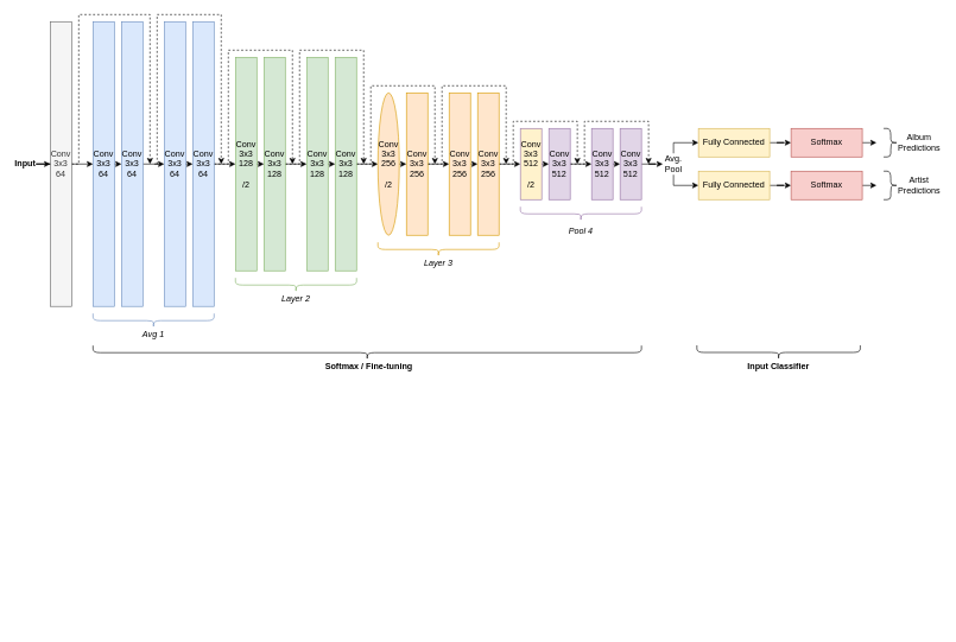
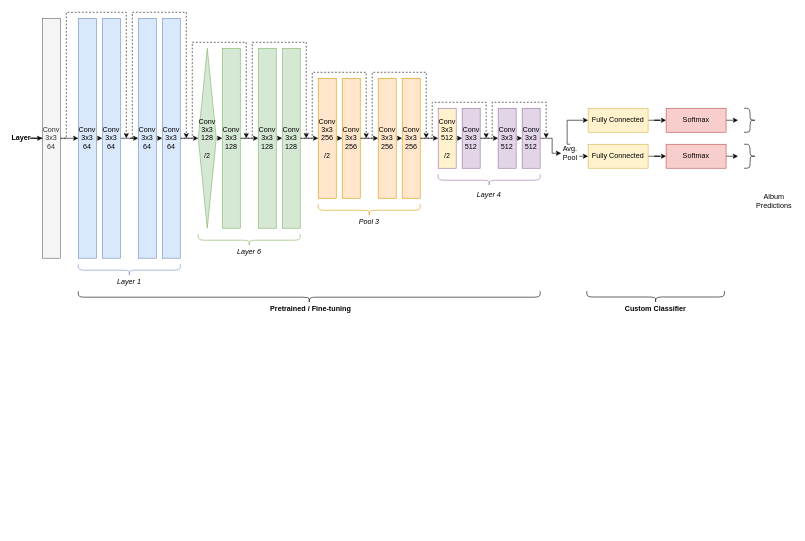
  <mxCell id="0" />
  <mxCell id="1" parent="0" />
  <mxCell id="2" style="edgeStyle=orthogonalEdgeStyle;rounded=0;orthogonalLoop=1;jettySize=auto;html=1;exitX=1;exitY=0.5;exitDx=0;exitDy=0;entryX=0;entryY=0.5;entryDx=0;entryDy=0;" edge="1" parent="1" source="4" target="8"><mxGeometry relative="1" as="geometry" /></mxCell>
  <mxCell id="3" style="edgeStyle=orthogonalEdgeStyle;rounded=0;orthogonalLoop=1;jettySize=auto;html=1;exitX=1;exitY=0.5;exitDx=0;exitDy=0;strokeWidth=1;dashed=1;" edge="1" parent="1" source="4"><mxGeometry relative="1" as="geometry"><mxPoint x="210" y="230" as="targetPoint" /><Array as="points"><mxPoint x="110" y="230" /><mxPoint x="110" y="20" /><mxPoint x="210" y="20" /><mxPoint x="210" y="230" /></Array></mxGeometry></mxCell>
  <mxCell id="4" value="&lt;div&gt;Conv&lt;/div&gt;&lt;div&gt;3x3&lt;/div&gt;&lt;div&gt;64&lt;/div&gt;" style="rounded=0;whiteSpace=wrap;html=1;fillColor=#f5f5f5;fontColor=#333333;strokeColor=#666666;" vertex="1" parent="1"><mxGeometry x="70" y="30" width="30" height="400" as="geometry" /></mxCell>
  <mxCell id="5" style="edgeStyle=orthogonalEdgeStyle;rounded=0;orthogonalLoop=1;jettySize=auto;html=1;entryX=0;entryY=0.5;entryDx=0;entryDy=0;" edge="1" parent="1" source="6" target="4"><mxGeometry relative="1" as="geometry" /></mxCell>
- <mxCell id="6" value="Input" style="text;html=1;align=center;verticalAlign=middle;whiteSpace=wrap;rounded=0;fontStyle=1" vertex="1" parent="1"><mxGeometry y="215" width="30" height="30" as="geometry" x="20" /></mxCell>
+ <mxCell id="6" value="Layer" style="text;html=1;align=center;verticalAlign=middle;whiteSpace=wrap;rounded=0;fontStyle=1" vertex="1" parent="1"><mxGeometry y="215" width="30" height="30" as="geometry" x="20" /></mxCell>
  <mxCell id="7" style="edgeStyle=orthogonalEdgeStyle;rounded=0;orthogonalLoop=1;jettySize=auto;html=1;exitX=1;exitY=0.5;exitDx=0;exitDy=0;entryX=0;entryY=0.5;entryDx=0;entryDy=0;" edge="1" parent="1" source="8" target="11"><mxGeometry relative="1" as="geometry" /></mxCell>
  <mxCell id="8" value="&lt;div&gt;Conv&lt;/div&gt;&lt;div&gt;3x3&lt;/div&gt;&lt;div&gt;64&lt;/div&gt;" style="rounded=0;whiteSpace=wrap;html=1;fillColor=#dae8fc;strokeColor=#6c8ebf;" vertex="1" parent="1"><mxGeometry x="130" y="30" width="30" height="400" as="geometry" /></mxCell>
  <mxCell id="9" style="edgeStyle=orthogonalEdgeStyle;rounded=0;orthogonalLoop=1;jettySize=auto;html=1;exitX=1;exitY=0.5;exitDx=0;exitDy=0;entryX=0;entryY=0.5;entryDx=0;entryDy=0;" edge="1" parent="1" source="11" target="13"><mxGeometry relative="1" as="geometry" /></mxCell>
  <mxCell id="10" style="edgeStyle=orthogonalEdgeStyle;rounded=0;orthogonalLoop=1;jettySize=auto;html=1;strokeWidth=1;dashed=1;startArrow=baseDash;startFill=0;" edge="1" parent="1"><mxGeometry relative="1" as="geometry"><mxPoint x="220" y="230" as="sourcePoint" /><mxPoint x="310" y="230" as="targetPoint" /><Array as="points"><mxPoint x="220" y="230" /><mxPoint x="220" y="20" /><mxPoint x="310" y="20" /><mxPoint x="310" y="230" /></Array></mxGeometry></mxCell>
  <mxCell id="11" value="&lt;div&gt;Conv&lt;/div&gt;&lt;div&gt;3x3&lt;/div&gt;&lt;div&gt;64&lt;/div&gt;" style="rounded=0;whiteSpace=wrap;html=1;fillColor=#dae8fc;strokeColor=#6c8ebf;" vertex="1" parent="1"><mxGeometry x="170" y="30" width="30" height="400" as="geometry" /></mxCell>
  <mxCell id="12" style="edgeStyle=orthogonalEdgeStyle;rounded=0;orthogonalLoop=1;jettySize=auto;html=1;exitX=1;exitY=0.5;exitDx=0;exitDy=0;entryX=0;entryY=0.5;entryDx=0;entryDy=0;" edge="1" parent="1" source="13" target="16"><mxGeometry relative="1" as="geometry" /></mxCell>
  <mxCell id="13" value="&lt;div&gt;Conv&lt;/div&gt;&lt;div&gt;3x3&lt;/div&gt;&lt;div&gt;64&lt;/div&gt;" style="rounded=0;whiteSpace=wrap;html=1;fillColor=#dae8fc;strokeColor=#6c8ebf;" vertex="1" parent="1"><mxGeometry x="230" y="30" width="30" height="400" as="geometry" /></mxCell>
  <mxCell id="14" style="edgeStyle=orthogonalEdgeStyle;rounded=0;orthogonalLoop=1;jettySize=auto;html=1;exitX=1;exitY=0.5;exitDx=0;exitDy=0;entryX=0;entryY=0.5;entryDx=0;entryDy=0;" edge="1" parent="1" source="16" target="18"><mxGeometry relative="1" as="geometry" /></mxCell>
  <mxCell id="15" style="edgeStyle=orthogonalEdgeStyle;rounded=0;orthogonalLoop=1;jettySize=auto;html=1;exitX=1;exitY=0.5;exitDx=0;exitDy=0;strokeWidth=1;dashed=1;" edge="1" parent="1" source="16"><mxGeometry relative="1" as="geometry"><mxPoint x="410" y="230" as="targetPoint" /><Array as="points"><mxPoint x="320" y="230" /><mxPoint x="320" y="70" /><mxPoint x="410" y="70" /><mxPoint x="410" y="230" /></Array></mxGeometry></mxCell>
  <mxCell id="16" value="&lt;div&gt;Conv&lt;/div&gt;&lt;div&gt;3x3&lt;/div&gt;&lt;div&gt;64&lt;/div&gt;" style="rounded=0;whiteSpace=wrap;html=1;fillColor=#dae8fc;strokeColor=#6c8ebf;" vertex="1" parent="1"><mxGeometry x="270" y="30" width="30" height="400" as="geometry" /></mxCell>
  <mxCell id="17" style="edgeStyle=orthogonalEdgeStyle;rounded=0;orthogonalLoop=1;jettySize=auto;html=1;exitX=1;exitY=0.5;exitDx=0;exitDy=0;entryX=0;entryY=0.5;entryDx=0;entryDy=0;" edge="1" parent="1" source="18" target="21"><mxGeometry relative="1" as="geometry" /></mxCell>
- <mxCell id="18" value="&lt;div&gt;Conv&lt;/div&gt;&lt;div&gt;3x3&lt;/div&gt;&lt;div&gt;128&lt;/div&gt;&lt;div&gt;&lt;br&gt;&lt;/div&gt;&lt;div&gt;/2&lt;/div&gt;" style="rounded=0;whiteSpace=wrap;html=1;fillColor=#d5e8d4;strokeColor=#82b366;" vertex="1" parent="1"><mxGeometry x="330" y="80" width="30" height="300" as="geometry" /></mxCell>
+ <mxCell id="18" value="&lt;div&gt;Conv&lt;/div&gt;&lt;div&gt;3x3&lt;/div&gt;&lt;div&gt;128&lt;/div&gt;&lt;div&gt;&lt;br&gt;&lt;/div&gt;&lt;div&gt;/2&lt;/div&gt;" style="rhombus;whiteSpace=wrap;html=1;fillColor=#d5e8d4;strokeColor=#82b366;" vertex="1" parent="1"><mxGeometry x="330" y="80" width="30" height="300" as="geometry" /></mxCell>
  <mxCell id="19" style="edgeStyle=orthogonalEdgeStyle;rounded=0;orthogonalLoop=1;jettySize=auto;html=1;exitX=1;exitY=0.5;exitDx=0;exitDy=0;entryX=0;entryY=0.5;entryDx=0;entryDy=0;" edge="1" parent="1" source="21" target="23"><mxGeometry relative="1" as="geometry" /></mxCell>
  <mxCell id="20" style="edgeStyle=orthogonalEdgeStyle;rounded=0;orthogonalLoop=1;jettySize=auto;html=1;exitX=1;exitY=0.5;exitDx=0;exitDy=0;dashed=1;" edge="1" parent="1" source="21"><mxGeometry relative="1" as="geometry"><mxPoint x="510" y="230" as="targetPoint" /><Array as="points"><mxPoint x="420" y="230" /><mxPoint x="420" y="70" /><mxPoint x="510" y="70" /><mxPoint x="510" y="230" /></Array></mxGeometry></mxCell>
  <mxCell id="21" value="&lt;br&gt;&lt;div&gt;Conv&lt;/div&gt;&lt;div&gt;3x3&lt;/div&gt;&lt;div&gt;128&lt;/div&gt;&lt;div&gt;&lt;br&gt;&lt;/div&gt;" style="rounded=0;whiteSpace=wrap;html=1;fillColor=#d5e8d4;strokeColor=#82b366;" vertex="1" parent="1"><mxGeometry x="370" y="80" width="30" height="300" as="geometry" /></mxCell>
  <mxCell id="22" style="edgeStyle=orthogonalEdgeStyle;rounded=0;orthogonalLoop=1;jettySize=auto;html=1;exitX=1;exitY=0.5;exitDx=0;exitDy=0;entryX=0;entryY=0.5;entryDx=0;entryDy=0;" edge="1" parent="1" source="23" target="26"><mxGeometry relative="1" as="geometry" /></mxCell>
  <mxCell id="23" value="&lt;br&gt;&lt;div&gt;Conv&lt;/div&gt;&lt;div&gt;3x3&lt;/div&gt;&lt;div&gt;128&lt;/div&gt;&lt;div&gt;&lt;br&gt;&lt;/div&gt;" style="rounded=0;whiteSpace=wrap;html=1;fillColor=#d5e8d4;strokeColor=#82b366;" vertex="1" parent="1"><mxGeometry x="430" y="80" width="30" height="300" as="geometry" /></mxCell>
  <mxCell id="24" style="edgeStyle=orthogonalEdgeStyle;rounded=0;orthogonalLoop=1;jettySize=auto;html=1;exitX=1;exitY=0.5;exitDx=0;exitDy=0;entryX=0;entryY=0.5;entryDx=0;entryDy=0;" edge="1" parent="1" source="26" target="28"><mxGeometry relative="1" as="geometry" /></mxCell>
  <mxCell id="25" style="edgeStyle=orthogonalEdgeStyle;rounded=0;orthogonalLoop=1;jettySize=auto;html=1;exitX=1;exitY=0.5;exitDx=0;exitDy=0;dashed=1;" edge="1" parent="1" source="26"><mxGeometry relative="1" as="geometry"><mxPoint x="610" y="230" as="targetPoint" /><Array as="points"><mxPoint x="520" y="230" /><mxPoint x="520" y="120" /><mxPoint x="610" y="120" /><mxPoint x="610" y="230" /></Array></mxGeometry></mxCell>
  <mxCell id="26" value="&lt;br&gt;&lt;div&gt;Conv&lt;/div&gt;&lt;div&gt;3x3&lt;/div&gt;&lt;div&gt;128&lt;/div&gt;&lt;div&gt;&lt;br&gt;&lt;/div&gt;" style="rounded=0;whiteSpace=wrap;html=1;fillColor=#d5e8d4;strokeColor=#82b366;" vertex="1" parent="1"><mxGeometry x="470" y="80" width="30" height="300" as="geometry" /></mxCell>
  <mxCell id="27" style="edgeStyle=orthogonalEdgeStyle;rounded=0;orthogonalLoop=1;jettySize=auto;html=1;exitX=1;exitY=0.5;exitDx=0;exitDy=0;entryX=0;entryY=0.5;entryDx=0;entryDy=0;" edge="1" parent="1" source="28" target="31"><mxGeometry relative="1" as="geometry" /></mxCell>
- <mxCell id="28" value="&lt;div&gt;Conv&lt;/div&gt;&lt;div&gt;3x3&lt;/div&gt;&lt;div&gt;256&lt;/div&gt;&lt;div&gt;&lt;br&gt;&lt;/div&gt;&lt;div&gt;/2&lt;/div&gt;" style="ellipse;whiteSpace=wrap;html=1;fillColor=#ffe6cc;strokeColor=#d79b00;" vertex="1" parent="1"><mxGeometry x="530" y="130" width="30" height="200" as="geometry" /></mxCell>
+ <mxCell id="28" value="&lt;div&gt;Conv&lt;/div&gt;&lt;div&gt;3x3&lt;/div&gt;&lt;div&gt;256&lt;/div&gt;&lt;div&gt;&lt;br&gt;&lt;/div&gt;&lt;div&gt;/2&lt;/div&gt;" style="rounded=0;whiteSpace=wrap;html=1;fillColor=#ffe6cc;strokeColor=#d79b00;" vertex="1" parent="1"><mxGeometry x="530" y="130" width="30" height="200" as="geometry" /></mxCell>
  <mxCell id="29" style="edgeStyle=orthogonalEdgeStyle;rounded=0;orthogonalLoop=1;jettySize=auto;html=1;exitX=1;exitY=0.5;exitDx=0;exitDy=0;entryX=0;entryY=0.5;entryDx=0;entryDy=0;" edge="1" parent="1" source="31" target="33"><mxGeometry relative="1" as="geometry" /></mxCell>
  <mxCell id="30" style="edgeStyle=orthogonalEdgeStyle;rounded=0;orthogonalLoop=1;jettySize=auto;html=1;exitX=1;exitY=0.5;exitDx=0;exitDy=0;dashed=1;" edge="1" parent="1" source="31"><mxGeometry relative="1" as="geometry"><mxPoint x="710" y="230" as="targetPoint" /><Array as="points"><mxPoint x="620" y="230" /><mxPoint x="620" y="120" /><mxPoint x="710" y="120" /><mxPoint x="710" y="230" /></Array></mxGeometry></mxCell>
  <mxCell id="31" value="&lt;br&gt;&lt;div&gt;Conv&lt;/div&gt;&lt;div&gt;3x3&lt;/div&gt;&lt;div&gt;256&lt;/div&gt;&lt;div&gt;&lt;br&gt;&lt;/div&gt;" style="rounded=0;whiteSpace=wrap;html=1;fillColor=#ffe6cc;strokeColor=#d79b00;" vertex="1" parent="1"><mxGeometry x="570" y="130" width="30" height="200" as="geometry" /></mxCell>
  <mxCell id="32" style="edgeStyle=orthogonalEdgeStyle;rounded=0;orthogonalLoop=1;jettySize=auto;html=1;exitX=1;exitY=0.5;exitDx=0;exitDy=0;entryX=0;entryY=0.5;entryDx=0;entryDy=0;" edge="1" parent="1" source="33" target="36"><mxGeometry relative="1" as="geometry" /></mxCell>
  <mxCell id="33" value="&lt;br&gt;&lt;div&gt;Conv&lt;/div&gt;&lt;div&gt;3x3&lt;/div&gt;&lt;div&gt;256&lt;/div&gt;&lt;div&gt;&lt;br&gt;&lt;/div&gt;" style="rounded=0;whiteSpace=wrap;html=1;fillColor=#ffe6cc;strokeColor=#d79b00;" vertex="1" parent="1"><mxGeometry x="630" y="130" width="30" height="200" as="geometry" /></mxCell>
  <mxCell id="34" style="edgeStyle=orthogonalEdgeStyle;rounded=0;orthogonalLoop=1;jettySize=auto;html=1;exitX=1;exitY=0.5;exitDx=0;exitDy=0;entryX=0;entryY=0.5;entryDx=0;entryDy=0;" edge="1" parent="1" source="36" target="38"><mxGeometry relative="1" as="geometry" /></mxCell>
  <mxCell id="35" style="edgeStyle=orthogonalEdgeStyle;rounded=0;orthogonalLoop=1;jettySize=auto;html=1;exitX=1;exitY=0.5;exitDx=0;exitDy=0;dashed=1;" edge="1" parent="1" source="36"><mxGeometry relative="1" as="geometry"><mxPoint x="810" y="230" as="targetPoint" /><Array as="points"><mxPoint x="720" y="230" /><mxPoint x="720" y="170" /><mxPoint x="810" y="170" /><mxPoint x="810" y="230" /></Array></mxGeometry></mxCell>
  <mxCell id="36" value="&lt;br&gt;&lt;div&gt;Conv&lt;/div&gt;&lt;div&gt;3x3&lt;/div&gt;&lt;div&gt;256&lt;/div&gt;&lt;div&gt;&lt;br&gt;&lt;/div&gt;" style="rounded=0;whiteSpace=wrap;html=1;fillColor=#ffe6cc;strokeColor=#d79b00;" vertex="1" parent="1"><mxGeometry x="670" y="130" width="30" height="200" as="geometry" /></mxCell>
  <mxCell id="37" style="edgeStyle=orthogonalEdgeStyle;rounded=0;orthogonalLoop=1;jettySize=auto;html=1;exitX=1;exitY=0.5;exitDx=0;exitDy=0;entryX=0;entryY=0.5;entryDx=0;entryDy=0;" edge="1" parent="1" source="38" target="41"><mxGeometry relative="1" as="geometry" /></mxCell>
  <mxCell id="38" value="&lt;div&gt;Conv&lt;/div&gt;&lt;div&gt;3x3&lt;/div&gt;&lt;div&gt;512&lt;/div&gt;&lt;div&gt;&lt;br&gt;&lt;/div&gt;&lt;div&gt;/2&lt;/div&gt;" style="rounded=0;whiteSpace=wrap;html=1;fillColor=#fff2cc;strokeColor=#9673a6;" vertex="1" parent="1"><mxGeometry x="730" y="180" width="30" height="100" as="geometry" /></mxCell>
  <mxCell id="39" style="edgeStyle=orthogonalEdgeStyle;rounded=0;orthogonalLoop=1;jettySize=auto;html=1;exitX=1;exitY=0.5;exitDx=0;exitDy=0;entryX=0;entryY=0.5;entryDx=0;entryDy=0;" edge="1" parent="1" source="41" target="43"><mxGeometry relative="1" as="geometry" /></mxCell>
  <mxCell id="40" style="edgeStyle=orthogonalEdgeStyle;rounded=0;orthogonalLoop=1;jettySize=auto;html=1;dashed=1;" edge="1" parent="1" source="41"><mxGeometry relative="1" as="geometry"><mxPoint x="910" y="230" as="targetPoint" /><Array as="points"><mxPoint x="820" y="230" /><mxPoint x="820" y="170" /><mxPoint x="910" y="170" /><mxPoint x="910" y="230" /></Array></mxGeometry></mxCell>
  <mxCell id="41" value="&lt;br&gt;&lt;div&gt;Conv&lt;/div&gt;&lt;div&gt;3x3&lt;/div&gt;&lt;div&gt;512&lt;br&gt;&lt;br&gt;&lt;/div&gt;" style="rounded=0;whiteSpace=wrap;html=1;fillColor=#e1d5e7;strokeColor=#9673a6;" vertex="1" parent="1"><mxGeometry x="770" y="180" width="30" height="100" as="geometry" /></mxCell>
  <mxCell id="42" style="edgeStyle=orthogonalEdgeStyle;rounded=0;orthogonalLoop=1;jettySize=auto;html=1;exitX=1;exitY=0.5;exitDx=0;exitDy=0;entryX=0;entryY=0.5;entryDx=0;entryDy=0;" edge="1" parent="1" source="43" target="45"><mxGeometry relative="1" as="geometry" /></mxCell>
  <mxCell id="43" value="&lt;div&gt;Conv&lt;/div&gt;&lt;div&gt;3x3&lt;/div&gt;&lt;div&gt;512&lt;/div&gt;" style="rounded=0;whiteSpace=wrap;html=1;fillColor=#e1d5e7;strokeColor=#9673a6;" vertex="1" parent="1"><mxGeometry x="830" y="180" width="30" height="100" as="geometry" /></mxCell>
  <mxCell id="44" value="" style="edgeStyle=orthogonalEdgeStyle;rounded=0;orthogonalLoop=1;jettySize=auto;html=1;" edge="1" parent="1" source="45" target="48"><mxGeometry relative="1" as="geometry" /></mxCell>
  <mxCell id="45" value="&lt;br&gt;&lt;div&gt;Conv&lt;/div&gt;&lt;div&gt;3x3&lt;/div&gt;&lt;div&gt;512&lt;br&gt;&lt;br&gt;&lt;/div&gt;" style="rounded=0;whiteSpace=wrap;html=1;fillColor=#e1d5e7;strokeColor=#9673a6;" vertex="1" parent="1"><mxGeometry x="870" y="180" width="30" height="100" as="geometry" /></mxCell>
  <mxCell id="46" style="edgeStyle=orthogonalEdgeStyle;rounded=0;orthogonalLoop=1;jettySize=auto;html=1;exitX=0.5;exitY=0;exitDx=0;exitDy=0;entryX=0;entryY=0.5;entryDx=0;entryDy=0;" edge="1" parent="1" source="48" target="50"><mxGeometry relative="1" as="geometry"><Array as="points"><mxPoint x="945" y="200" /></Array></mxGeometry></mxCell>
  <mxCell id="47" style="edgeStyle=orthogonalEdgeStyle;rounded=0;orthogonalLoop=1;jettySize=auto;html=1;entryX=0;entryY=0.5;entryDx=0;entryDy=0;" edge="1" parent="1" source="48" target="66"><mxGeometry relative="1" as="geometry"><Array as="points"><mxPoint x="945" y="260" /></Array></mxGeometry></mxCell>
- <mxCell id="48" value="&lt;div&gt;Avg.&lt;/div&gt;&lt;div&gt;Pool&lt;/div&gt;" style="text;html=1;align=center;verticalAlign=middle;whiteSpace=wrap;rounded=0;" vertex="1" parent="1"><mxGeometry x="930" y="215" width="30" height="30" as="geometry" /></mxCell>
+ <mxCell id="48" value="&lt;div&gt;Avg.&lt;/div&gt;&lt;div&gt;Pool&lt;/div&gt;" style="text;html=1;align=center;verticalAlign=middle;whiteSpace=wrap;rounded=0;" vertex="1" parent="1"><mxGeometry x="935" y="240" width="30" height="30" as="geometry" /></mxCell>
  <mxCell id="49" value="" style="edgeStyle=orthogonalEdgeStyle;rounded=0;orthogonalLoop=1;jettySize=auto;html=1;" edge="1" parent="1" source="50" target="52"><mxGeometry relative="1" as="geometry" /></mxCell>
  <mxCell id="50" value="Fully Connected" style="rounded=0;whiteSpace=wrap;html=1;fillColor=#fff2cc;strokeColor=#d6b656;horizontal=1;" vertex="1" parent="1"><mxGeometry x="980" y="180" width="100" height="40" as="geometry" /></mxCell>
  <mxCell id="51" style="edgeStyle=orthogonalEdgeStyle;rounded=0;orthogonalLoop=1;jettySize=auto;html=1;exitX=1;exitY=0.5;exitDx=0;exitDy=0;" edge="1" parent="1" source="52"><mxGeometry relative="1" as="geometry"><mxPoint x="1230" y="200.143" as="targetPoint" /></mxGeometry></mxCell>
  <mxCell id="52" value="Softmax" style="rounded=0;whiteSpace=wrap;html=1;fillColor=#f8cecc;strokeColor=#b85450;horizontal=1;" vertex="1" parent="1"><mxGeometry x="1110" y="180" width="100" height="40" as="geometry" /></mxCell>
  <mxCell id="53" value="" style="shape=curlyBracket;whiteSpace=wrap;html=1;rounded=1;flipH=1;labelPosition=right;verticalLabelPosition=middle;align=left;verticalAlign=middle;rotation=90;fillColor=#dae8fc;strokeColor=#6c8ebf;" vertex="1" parent="1"><mxGeometry x="205" y="365" width="20" height="170" as="geometry" /></mxCell>
  <mxCell id="54" value="" style="shape=curlyBracket;whiteSpace=wrap;html=1;rounded=1;flipH=1;labelPosition=right;verticalLabelPosition=middle;align=left;verticalAlign=middle;rotation=90;fillColor=#d5e8d4;strokeColor=#82b366;" vertex="1" parent="1"><mxGeometry x="405" y="315" width="20" height="170" as="geometry" /></mxCell>
  <mxCell id="55" value="" style="shape=curlyBracket;whiteSpace=wrap;html=1;rounded=1;flipH=1;labelPosition=right;verticalLabelPosition=middle;align=left;verticalAlign=middle;rotation=90;fillColor=#ffe6cc;strokeColor=#d79b00;" vertex="1" parent="1"><mxGeometry x="605" y="265" width="20" height="170" as="geometry" /></mxCell>
  <mxCell id="56" value="" style="shape=curlyBracket;whiteSpace=wrap;html=1;rounded=1;flipH=1;labelPosition=right;verticalLabelPosition=middle;align=left;verticalAlign=middle;rotation=90;fillColor=#e1d5e7;strokeColor=#9673a6;" vertex="1" parent="1"><mxGeometry x="805" y="215" width="20" height="170" as="geometry" /></mxCell>
- <mxCell id="57" value="Avg 1" style="text;html=1;align=center;verticalAlign=middle;whiteSpace=wrap;rounded=0;fontStyle=2" vertex="1" parent="1"><mxGeometry x="185" y="455" width="60" height="30" as="geometry" /></mxCell>
- <mxCell id="58" value="&lt;div&gt;Layer 2&lt;/div&gt;" style="text;html=1;align=center;verticalAlign=middle;whiteSpace=wrap;rounded=0;fontStyle=2" vertex="1" parent="1"><mxGeometry x="385" y="405" width="60" height="30" as="geometry" /></mxCell>
- <mxCell id="59" value="&lt;div&gt;Layer 3&lt;/div&gt;" style="text;html=1;align=center;verticalAlign=middle;whiteSpace=wrap;rounded=0;fontStyle=2" vertex="1" parent="1"><mxGeometry x="585" y="355" width="60" height="30" as="geometry" /></mxCell>
- <mxCell id="60" value="&lt;div&gt;Pool 4&lt;/div&gt;" style="text;html=1;align=center;verticalAlign=middle;whiteSpace=wrap;rounded=0;fontStyle=2" vertex="1" parent="1"><mxGeometry x="785" y="310" width="60" height="30" as="geometry" /></mxCell>
+ <mxCell id="57" value="Layer 1" style="text;html=1;align=center;verticalAlign=middle;whiteSpace=wrap;rounded=0;fontStyle=2" vertex="1" parent="1"><mxGeometry x="185" y="455" width="60" height="30" as="geometry" /></mxCell>
+ <mxCell id="58" value="&lt;div&gt;Layer 6&lt;/div&gt;" style="text;html=1;align=center;verticalAlign=middle;whiteSpace=wrap;rounded=0;fontStyle=2" vertex="1" parent="1"><mxGeometry x="385" y="405" width="60" height="30" as="geometry" /></mxCell>
+ <mxCell id="59" value="&lt;div&gt;Pool 3&lt;/div&gt;" style="text;html=1;align=center;verticalAlign=middle;whiteSpace=wrap;rounded=0;fontStyle=2" vertex="1" parent="1"><mxGeometry x="585" y="355" width="60" height="30" as="geometry" /></mxCell>
+ <mxCell id="60" value="&lt;div&gt;Layer 4&lt;/div&gt;" style="text;html=1;align=center;verticalAlign=middle;whiteSpace=wrap;rounded=0;fontStyle=2" vertex="1" parent="1"><mxGeometry x="785" y="310" width="60" height="30" as="geometry" /></mxCell>
  <mxCell id="61" value="" style="shape=curlyBracket;whiteSpace=wrap;html=1;rounded=1;flipH=1;labelPosition=right;verticalLabelPosition=middle;align=left;verticalAlign=middle;rotation=90;" vertex="1" parent="1"><mxGeometry x="505" y="110" width="20" height="770" as="geometry" /></mxCell>
- <mxCell id="62" value="Softmax / Fine-tuning" style="text;html=1;align=center;verticalAlign=middle;whiteSpace=wrap;rounded=0;fontStyle=1" vertex="1" parent="1"><mxGeometry x="435" y="500" width="165" height="30" as="geometry" /></mxCell>
+ <mxCell id="62" value="Pretrained / Fine-tuning" style="text;html=1;align=center;verticalAlign=middle;whiteSpace=wrap;rounded=0;fontStyle=1" vertex="1" parent="1"><mxGeometry x="435" y="500" width="165" height="30" as="geometry" /></mxCell>
  <mxCell id="63" value="" style="shape=curlyBracket;whiteSpace=wrap;html=1;rounded=1;flipH=1;labelPosition=right;verticalLabelPosition=middle;align=left;verticalAlign=middle;rotation=90;" vertex="1" parent="1"><mxGeometry x="1082.5" y="380" width="20" height="229.37" as="geometry" /></mxCell>
- <mxCell id="64" value="Input Classifier" style="text;html=1;align=center;verticalAlign=middle;whiteSpace=wrap;rounded=0;fontStyle=1" vertex="1" parent="1"><mxGeometry x="1030" y="500" width="125" height="30" as="geometry" /></mxCell>
+ <mxCell id="64" value="Custom Classifier" style="text;html=1;align=center;verticalAlign=middle;whiteSpace=wrap;rounded=0;fontStyle=1" vertex="1" parent="1"><mxGeometry x="1030" y="500" width="125" height="30" as="geometry" /></mxCell>
  <mxCell id="65" value="" style="edgeStyle=orthogonalEdgeStyle;rounded=0;orthogonalLoop=1;jettySize=auto;html=1;" edge="1" parent="1" source="66" target="68"><mxGeometry relative="1" as="geometry" /></mxCell>
  <mxCell id="66" value="Fully Connected" style="rounded=0;whiteSpace=wrap;html=1;fillColor=#fff2cc;strokeColor=#d6b656;horizontal=1;" vertex="1" parent="1"><mxGeometry x="980" y="240" width="100" height="40" as="geometry" /></mxCell>
  <mxCell id="67" style="edgeStyle=orthogonalEdgeStyle;rounded=0;orthogonalLoop=1;jettySize=auto;html=1;exitX=1;exitY=0.5;exitDx=0;exitDy=0;" edge="1" parent="1" source="68"><mxGeometry relative="1" as="geometry"><mxPoint x="1230" y="260.143" as="targetPoint" /></mxGeometry></mxCell>
  <mxCell id="68" value="Softmax" style="rounded=0;whiteSpace=wrap;html=1;fillColor=#f8cecc;strokeColor=#b85450;horizontal=1;" vertex="1" parent="1"><mxGeometry x="1110" y="240" width="100" height="40" as="geometry" /></mxCell>
  <mxCell id="69" value="" style="shape=curlyBracket;whiteSpace=wrap;html=1;rounded=1;flipH=1;labelPosition=right;verticalLabelPosition=middle;align=left;verticalAlign=middle;" vertex="1" parent="1"><mxGeometry x="1240" y="180" width="20" height="40" as="geometry" /></mxCell>
  <mxCell id="70" value="" style="shape=curlyBracket;whiteSpace=wrap;html=1;rounded=1;flipH=1;labelPosition=right;verticalLabelPosition=middle;align=left;verticalAlign=middle;" vertex="1" parent="1"><mxGeometry x="1240" y="240" width="20" height="40" as="geometry" /></mxCell>
- <mxCell id="71" value="Album Predictions" style="text;html=1;align=center;verticalAlign=middle;whiteSpace=wrap;rounded=0;" vertex="1" parent="1"><mxGeometry x="1260" y="185" width="60" height="30" as="geometry" /></mxCell>
- <mxCell id="72" value="Artist Predictions" style="text;html=1;align=center;verticalAlign=middle;whiteSpace=wrap;rounded=0;" vertex="1" parent="1"><mxGeometry x="1260" y="245" width="60" height="30" as="geometry" /></mxCell>
+ <mxCell id="71" value="Album Predictions" style="text;html=1;align=center;verticalAlign=middle;whiteSpace=wrap;rounded=0;" vertex="1" parent="1"><mxGeometry x="1260" y="320" width="60" height="30" as="geometry" /></mxCell>
